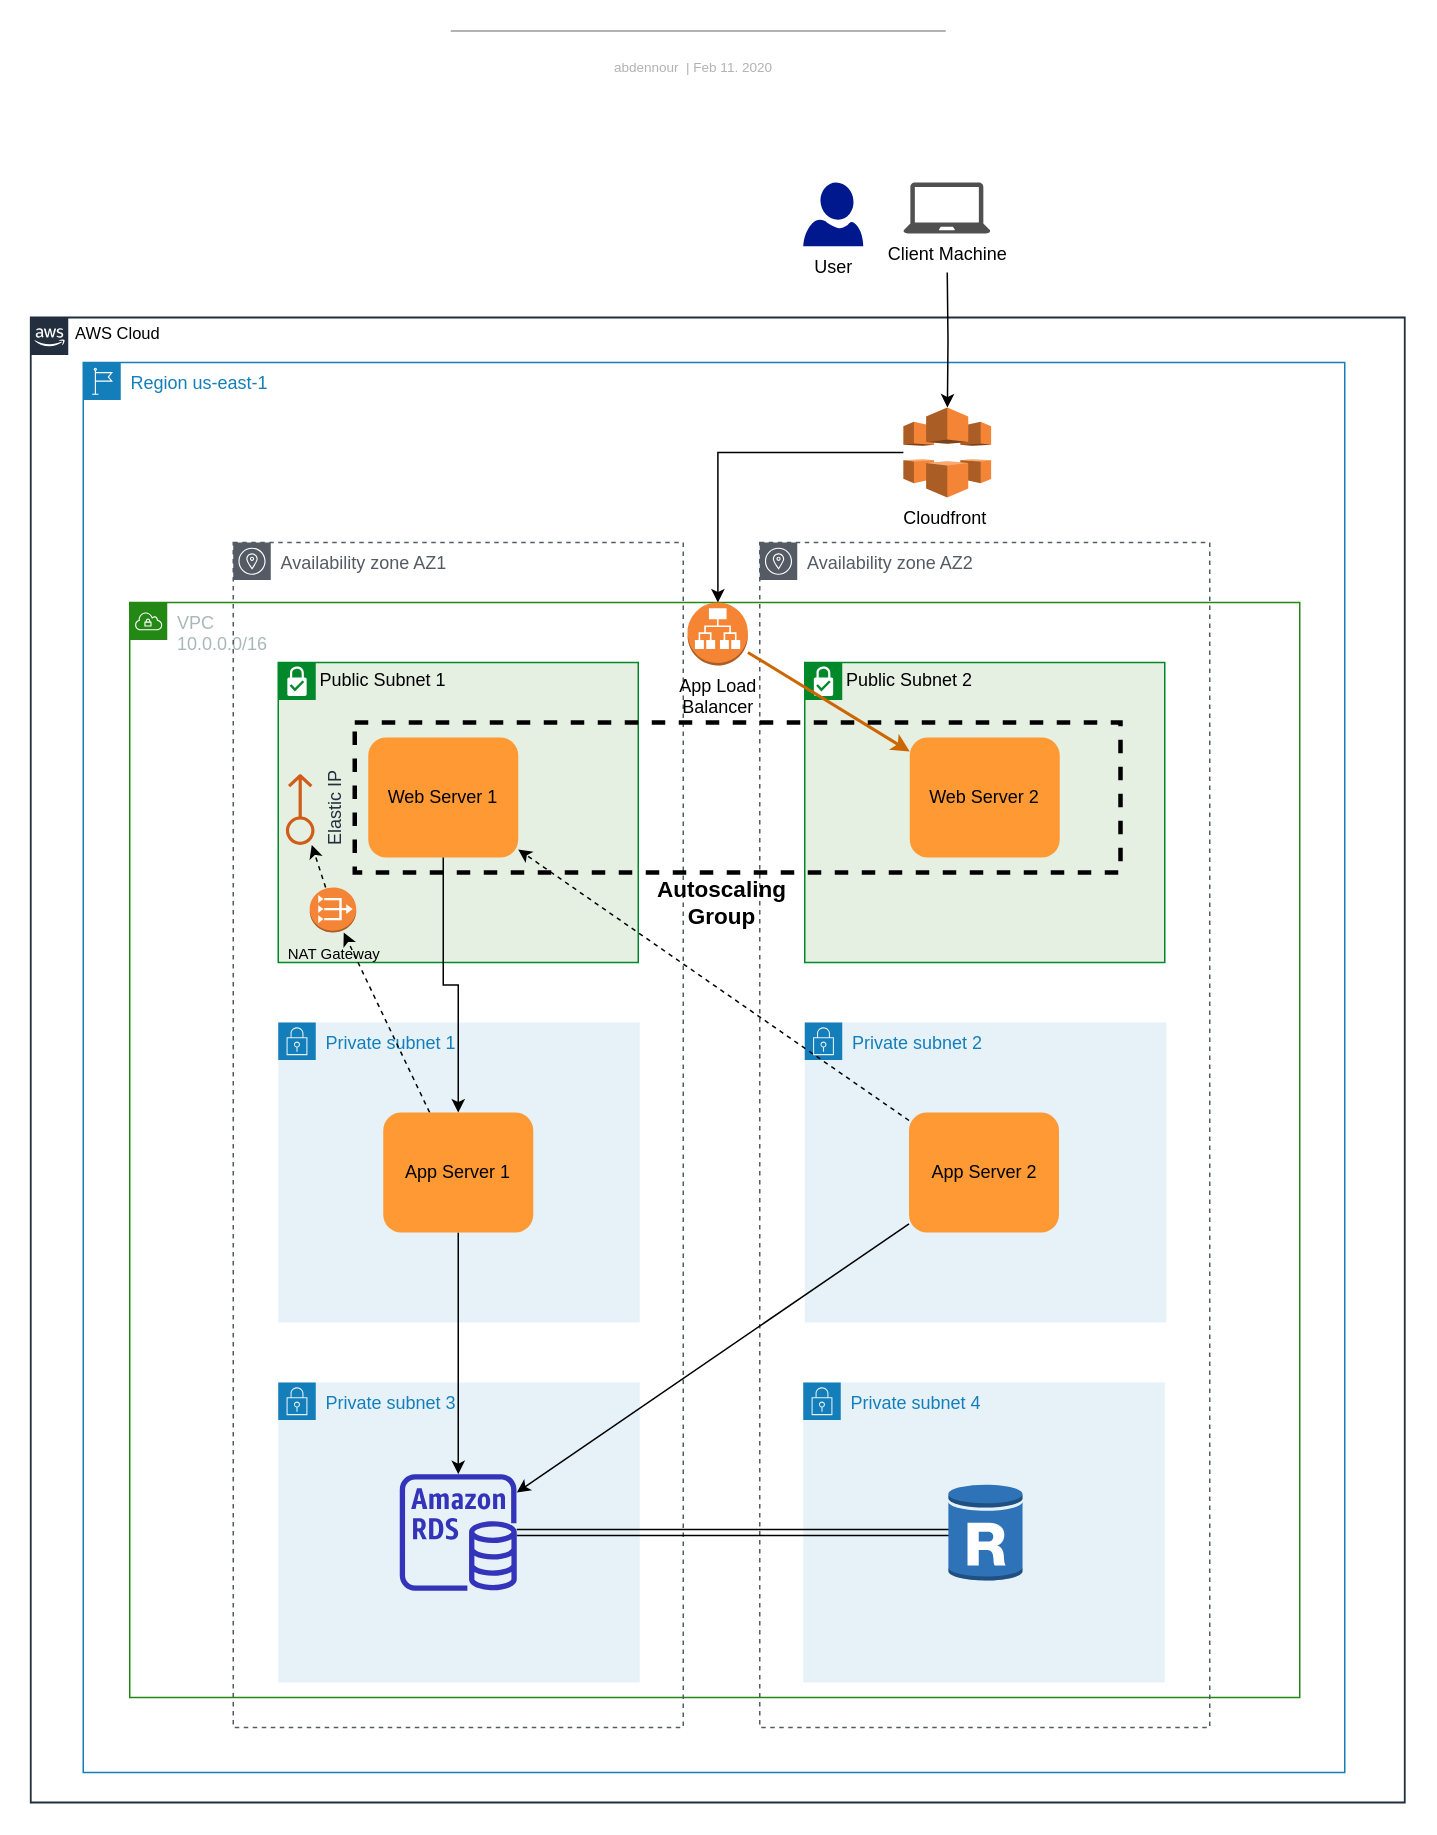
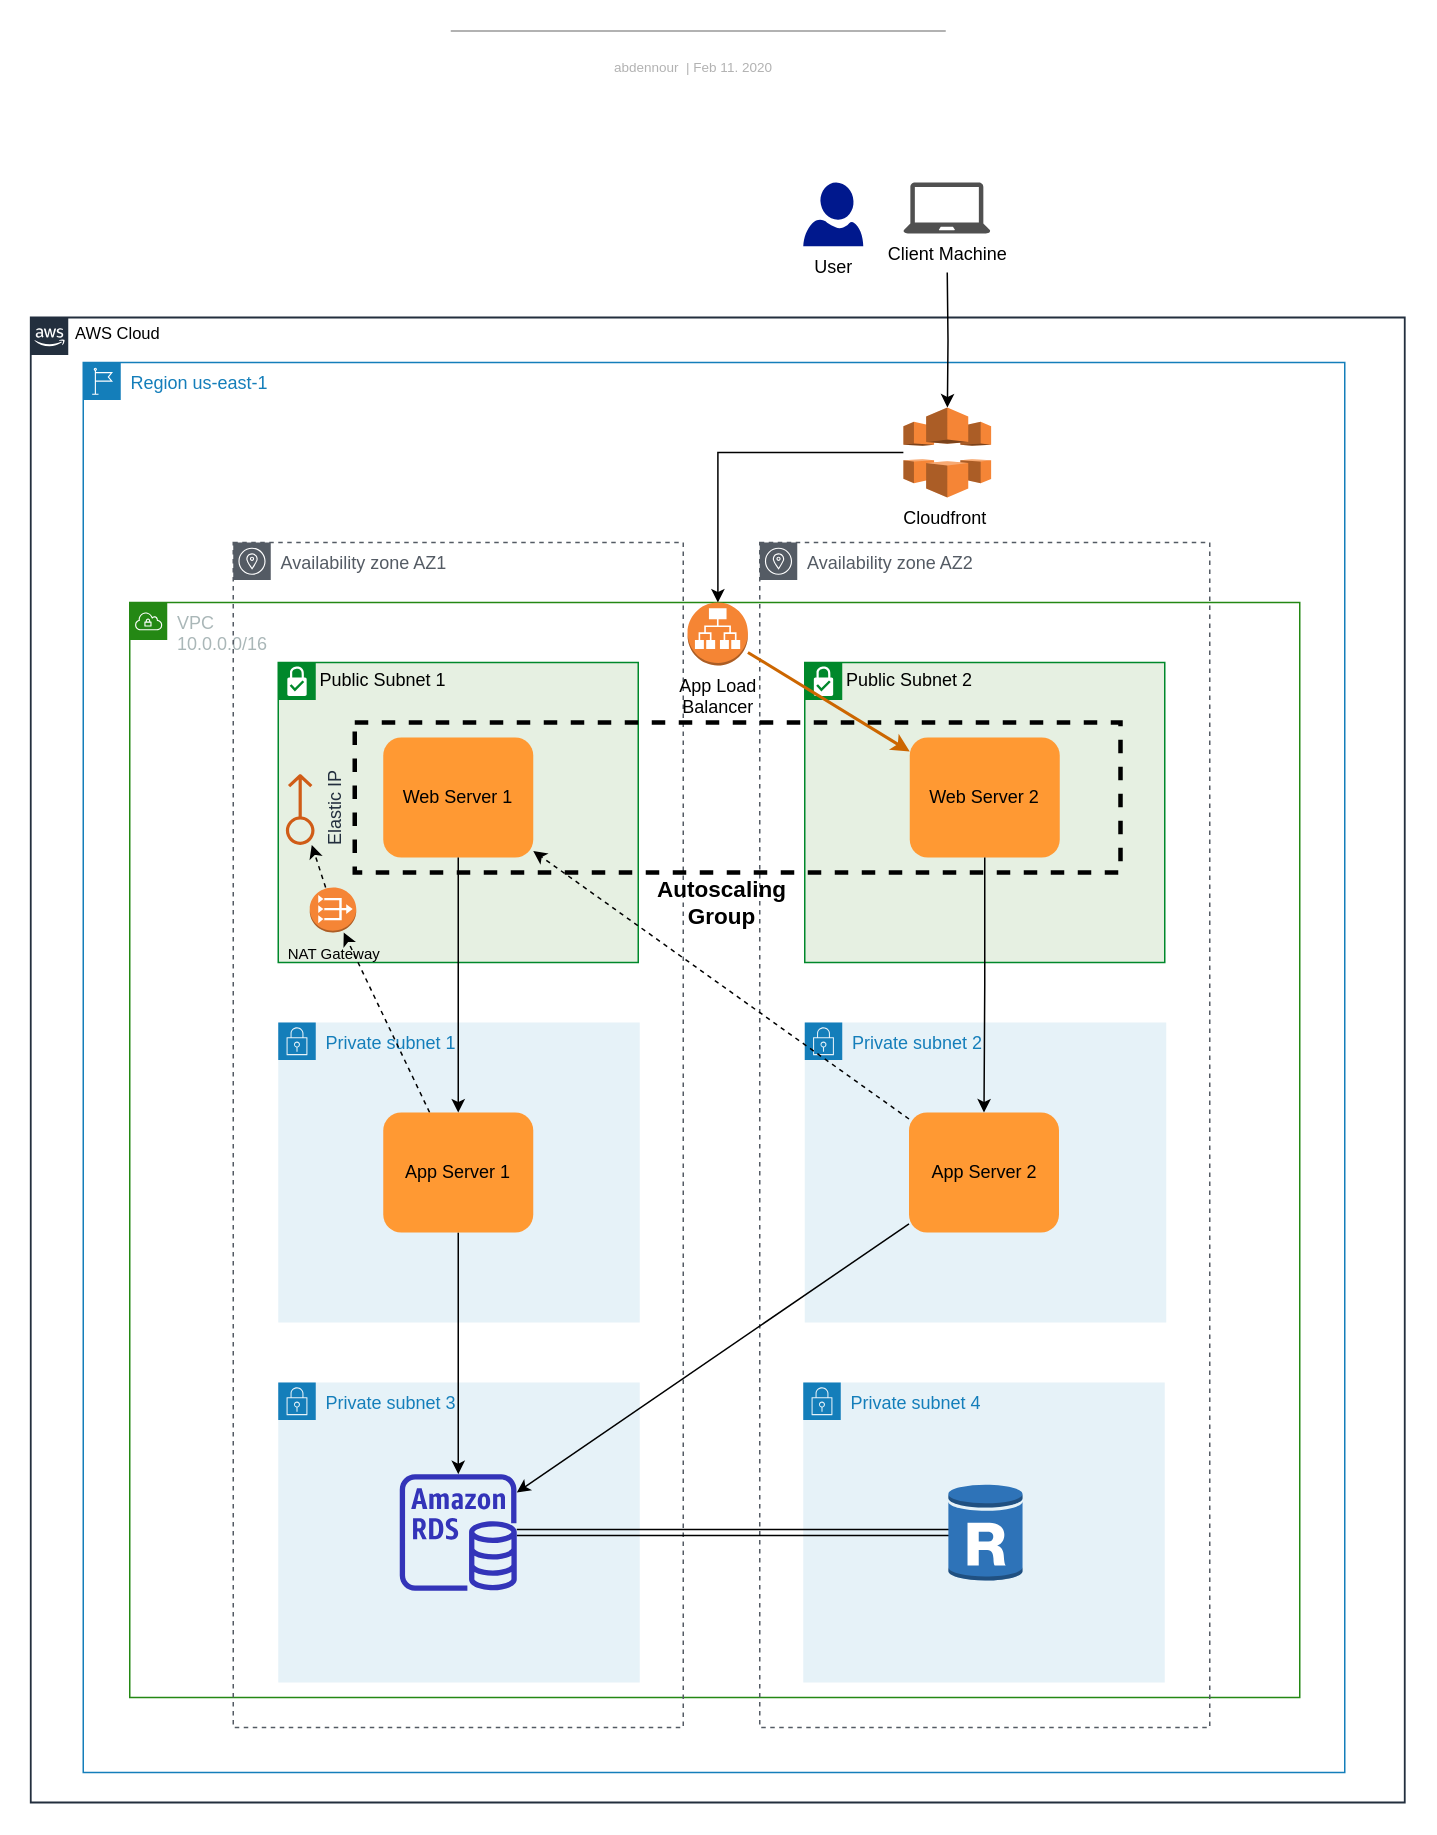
  <mxCell id="0" />
  <mxCell id="1" parent="0" />
  <mxCell id="2" value="AWS Cloud" style="html=1;whiteSpace=wrap;shape=mxgraph.aws4.group;grIcon=mxgraph.aws4.group_aws_cloud_alt;verticalAlign=top;align=left;spacingLeft=30;fillColor=none;fillOpacity=100;fontSize=11;spacing=0;strokeColor=#232f3e;strokeOpacity=100;strokeWidth=1.2;" vertex="1" parent="1"><mxGeometry x="20" y="211" width="916" height="990" as="geometry" /></mxCell>
  <mxCell id="3" value="Region us-east-1" style="points=[[0,0],[0.25,0],[0.5,0],[0.75,0],[1,0],[1,0.25],[1,0.5],[1,0.75],[1,1],[0.75,1],[0.5,1],[0.25,1],[0,1],[0,0.75],[0,0.5],[0,0.25]];outlineConnect=0;gradientColor=none;html=1;whiteSpace=wrap;fontSize=12;fontStyle=0;shape=mxgraph.aws4.group;grIcon=mxgraph.aws4.group_region;strokeColor=#147EBA;fillColor=none;verticalAlign=top;align=left;spacingLeft=30;fontColor=#147EBA;dashed=0;" vertex="1" parent="1"><mxGeometry x="55" y="241" width="841" height="940" as="geometry" /></mxCell>
  <mxCell id="4" value="" style="html=1;jettySize=18;fontSize=11;strokeColor=#b2b2b2;strokeOpacity=100;strokeWidth=1.2;rounded=1;arcSize=16;startArrow=none;endArrow=none;" edge="1" parent="1"><mxGeometry width="100" height="100" relative="1" as="geometry"><mxPoint x="300" y="20" as="sourcePoint" /><mxPoint x="630" y="20" as="targetPoint" /></mxGeometry></mxCell>
  <mxCell id="5" value="abdennour&amp;nbsp; | Feb 11. 2020" style="html=1;whiteSpace=wrap;;fontSize=9;fontColor=#b2b2b2;align=center;spacingLeft=5.628;spacingRight=9.38;spacingTop=2.68;spacing=4;strokeOpacity=0;fillOpacity=0;rounded=1;absoluteArcSize=1;arcSize=9.6;fillColor=#ffffff;strokeWidth=1.2;" vertex="1" parent="1"><mxGeometry x="303" y="21" width="322" height="45" as="geometry" /></mxCell>
  <mxCell id="6" style="edgeStyle=orthogonalEdgeStyle;rounded=0;orthogonalLoop=1;jettySize=auto;html=1;" edge="1" parent="1" target="22"><mxGeometry relative="1" as="geometry"><mxPoint x="631" y="181" as="sourcePoint" /></mxGeometry></mxCell>
  <mxCell id="7" value="VPC&lt;br&gt;10.0.0.0/16" style="points=[[0,0],[0.25,0],[0.5,0],[0.75,0],[1,0],[1,0.25],[1,0.5],[1,0.75],[1,1],[0.75,1],[0.5,1],[0.25,1],[0,1],[0,0.75],[0,0.5],[0,0.25]];outlineConnect=0;gradientColor=none;html=1;whiteSpace=wrap;fontSize=12;fontStyle=0;shape=mxgraph.aws4.group;grIcon=mxgraph.aws4.group_vpc;strokeColor=#248814;fillColor=none;verticalAlign=top;align=left;spacingLeft=30;fontColor=#AAB7B8;dashed=0;" vertex="1" parent="1"><mxGeometry x="86" y="401" width="780" height="730" as="geometry" /></mxCell>
  <mxCell id="8" value="Availability zone AZ1" style="outlineConnect=0;gradientColor=none;html=1;whiteSpace=wrap;fontSize=12;fontStyle=0;shape=mxgraph.aws4.group;grIcon=mxgraph.aws4.group_availability_zone;strokeColor=#545B64;fillColor=none;verticalAlign=top;align=left;spacingLeft=30;fontColor=#545B64;dashed=1;" vertex="1" parent="1"><mxGeometry x="155" y="361" width="300" height="790" as="geometry" /></mxCell>
  <mxCell id="9" value="Availability zone AZ2" style="outlineConnect=0;gradientColor=none;html=1;whiteSpace=wrap;fontSize=12;fontStyle=0;shape=mxgraph.aws4.group;grIcon=mxgraph.aws4.group_availability_zone;strokeColor=#545B64;fillColor=none;verticalAlign=top;align=left;spacingLeft=30;fontColor=#545B64;dashed=1;" vertex="1" parent="1"><mxGeometry x="506" y="361" width="300" height="790" as="geometry" /></mxCell>
  <mxCell id="10" value="Public Subnet 1" style="shape=mxgraph.ibm.box;prType=subnet;fontStyle=0;verticalAlign=top;align=left;spacingLeft=32;spacingTop=4;fillColor=#E6F0E2;rounded=0;whiteSpace=wrap;html=1;strokeColor=#00882B;strokeWidth=1;dashed=0;container=1;spacing=-4;collapsible=0;" vertex="1" parent="1"><mxGeometry x="185" y="441" width="240" height="200" as="geometry" /></mxCell>
- <mxCell id="11" value="Web Server 1" style="rounded=1;whiteSpace=wrap;html=1;fillColor=#FF9933;strokeColor=none;" vertex="1" parent="10"><mxGeometry x="60" y="50" width="100" height="80" as="geometry" /></mxCell>
+ <mxCell id="11" value="Web Server 1" style="rounded=1;whiteSpace=wrap;html=1;fillColor=#FF9933;strokeColor=none;" vertex="1" parent="10"><mxGeometry x="70" y="50" width="100" height="80" as="geometry" /></mxCell>
  <mxCell id="12" style="edgeStyle=none;rounded=0;orthogonalLoop=1;jettySize=auto;html=1;dashed=1;" edge="1" parent="10" source="13" target="14"><mxGeometry relative="1" as="geometry" /></mxCell>
  <mxCell id="13" value="&lt;font style=&quot;font-size: 10px&quot;&gt;NAT Gateway&lt;/font&gt;" style="outlineConnect=0;dashed=0;verticalLabelPosition=bottom;verticalAlign=top;align=center;html=1;shape=mxgraph.aws3.vpc_nat_gateway;fillColor=#F58536;gradientColor=none;" vertex="1" parent="10"><mxGeometry x="21" y="150" width="31" height="30" as="geometry" /></mxCell>
  <mxCell id="14" value="Elastic IP" style="outlineConnect=0;fontColor=#232F3E;gradientColor=none;fillColor=#D05C17;strokeColor=none;dashed=0;verticalLabelPosition=bottom;verticalAlign=top;align=center;html=1;fontSize=12;fontStyle=0;aspect=fixed;pointerEvents=1;shape=mxgraph.aws4.elastic_ip_address;rotation=-90;direction=east;flipV=1;flipH=0;" vertex="1" parent="10"><mxGeometry x="-9.0" y="88" width="47.27" height="20" as="geometry" /></mxCell>
  <mxCell id="15" value="Private subnet 1" style="points=[[0,0],[0.25,0],[0.5,0],[0.75,0],[1,0],[1,0.25],[1,0.5],[1,0.75],[1,1],[0.75,1],[0.5,1],[0.25,1],[0,1],[0,0.75],[0,0.5],[0,0.25]];outlineConnect=0;gradientColor=none;html=1;whiteSpace=wrap;fontSize=12;fontStyle=0;shape=mxgraph.aws4.group;grIcon=mxgraph.aws4.group_security_group;grStroke=0;strokeColor=#147EBA;fillColor=#E6F2F8;verticalAlign=top;align=left;spacingLeft=30;fontColor=#147EBA;dashed=0;" vertex="1" parent="1"><mxGeometry x="185" y="681" width="241" height="200" as="geometry" /></mxCell>
  <mxCell id="16" value="Public Subnet 2" style="shape=mxgraph.ibm.box;prType=subnet;fontStyle=0;verticalAlign=top;align=left;spacingLeft=32;spacingTop=4;fillColor=#E6F0E2;rounded=0;whiteSpace=wrap;html=1;strokeColor=#00882B;strokeWidth=1;dashed=0;container=1;spacing=-4;collapsible=0;" vertex="1" parent="1"><mxGeometry x="536" y="441" width="240" height="200" as="geometry" /></mxCell>
  <mxCell id="17" value="Web Server 2" style="rounded=1;whiteSpace=wrap;html=1;fillColor=#FF9933;strokeColor=none;" vertex="1" parent="16"><mxGeometry x="70" y="50" width="100" height="80" as="geometry" /></mxCell>
  <mxCell id="18" value="Private subnet 2" style="points=[[0,0],[0.25,0],[0.5,0],[0.75,0],[1,0],[1,0.25],[1,0.5],[1,0.75],[1,1],[0.75,1],[0.5,1],[0.25,1],[0,1],[0,0.75],[0,0.5],[0,0.25]];outlineConnect=0;gradientColor=none;html=1;whiteSpace=wrap;fontSize=12;fontStyle=0;shape=mxgraph.aws4.group;grIcon=mxgraph.aws4.group_security_group;grStroke=0;strokeColor=#147EBA;fillColor=#E6F2F8;verticalAlign=top;align=left;spacingLeft=30;fontColor=#147EBA;dashed=0;" vertex="1" parent="1"><mxGeometry x="536" y="681" width="241" height="200" as="geometry" /></mxCell>
  <mxCell id="19" value="Private subnet 3" style="points=[[0,0],[0.25,0],[0.5,0],[0.75,0],[1,0],[1,0.25],[1,0.5],[1,0.75],[1,1],[0.75,1],[0.5,1],[0.25,1],[0,1],[0,0.75],[0,0.5],[0,0.25]];outlineConnect=0;gradientColor=none;html=1;whiteSpace=wrap;fontSize=12;fontStyle=0;shape=mxgraph.aws4.group;grIcon=mxgraph.aws4.group_security_group;grStroke=0;strokeColor=#147EBA;fillColor=#E6F2F8;verticalAlign=top;align=left;spacingLeft=30;fontColor=#147EBA;dashed=0;" vertex="1" parent="1"><mxGeometry x="185" y="921" width="241" height="200" as="geometry" /></mxCell>
  <mxCell id="20" value="Private subnet 4" style="points=[[0,0],[0.25,0],[0.5,0],[0.75,0],[1,0],[1,0.25],[1,0.5],[1,0.75],[1,1],[0.75,1],[0.5,1],[0.25,1],[0,1],[0,0.75],[0,0.5],[0,0.25]];outlineConnect=0;gradientColor=none;html=1;whiteSpace=wrap;fontSize=12;fontStyle=0;shape=mxgraph.aws4.group;grIcon=mxgraph.aws4.group_security_group;grStroke=0;strokeColor=#147EBA;fillColor=#E6F2F8;verticalAlign=top;align=left;spacingLeft=30;fontColor=#147EBA;dashed=0;" vertex="1" parent="1"><mxGeometry x="535" y="921" width="241" height="200" as="geometry" /></mxCell>
  <mxCell id="21" style="edgeStyle=orthogonalEdgeStyle;rounded=0;orthogonalLoop=1;jettySize=auto;html=1;" edge="1" parent="1" source="22" target="24"><mxGeometry relative="1" as="geometry" /></mxCell>
  <mxCell id="22" value="Cloudfront&amp;nbsp;" style="outlineConnect=0;dashed=0;verticalLabelPosition=bottom;verticalAlign=top;align=center;html=1;shape=mxgraph.aws3.cloudfront;fillColor=#F58536;gradientColor=none;" vertex="1" parent="1"><mxGeometry x="601.75" y="271" width="58.5" height="60" as="geometry" /></mxCell>
  <mxCell id="23" style="rounded=0;orthogonalLoop=1;jettySize=auto;html=1;strokeWidth=2;strokeColor=#CC6600;" edge="1" parent="1" source="24" target="17"><mxGeometry relative="1" as="geometry" /></mxCell>
  <mxCell id="24" value="App Load&lt;br&gt;Balancer" style="outlineConnect=0;dashed=0;verticalLabelPosition=bottom;verticalAlign=top;align=center;html=1;shape=mxgraph.aws3.application_load_balancer;fillColor=#F58534;gradientColor=none;" vertex="1" parent="1"><mxGeometry x="457.87" y="401" width="40.25" height="42" as="geometry" /></mxCell>
  <mxCell id="25" style="edgeStyle=orthogonalEdgeStyle;rounded=0;orthogonalLoop=1;jettySize=auto;html=1;" edge="1" parent="1" source="27" target="34"><mxGeometry relative="1" as="geometry" /></mxCell>
  <mxCell id="26" style="edgeStyle=none;rounded=0;orthogonalLoop=1;jettySize=auto;html=1;dashed=1;" edge="1" parent="1" source="27" target="13"><mxGeometry relative="1" as="geometry"><Array as="points" /></mxGeometry></mxCell>
  <mxCell id="27" value="App Server 1" style="rounded=1;whiteSpace=wrap;html=1;fillColor=#FF9933;strokeColor=none;" vertex="1" parent="1"><mxGeometry x="255" y="741" width="100" height="80" as="geometry" /></mxCell>
  <mxCell id="28" style="edgeStyle=orthogonalEdgeStyle;rounded=0;orthogonalLoop=1;jettySize=auto;html=1;" edge="1" parent="1" source="11" target="27"><mxGeometry relative="1" as="geometry" /></mxCell>
  <mxCell id="29" style="rounded=0;orthogonalLoop=1;jettySize=auto;html=1;" edge="1" parent="1" source="31" target="34"><mxGeometry relative="1" as="geometry" /></mxCell>
  <mxCell id="30" style="edgeStyle=none;rounded=0;orthogonalLoop=1;jettySize=auto;html=1;dashed=1;" edge="1" parent="1" source="31" target="11"><mxGeometry relative="1" as="geometry" /></mxCell>
  <mxCell id="31" value="App Server 2" style="rounded=1;whiteSpace=wrap;html=1;fillColor=#FF9933;strokeColor=none;" vertex="1" parent="1"><mxGeometry x="605.5" y="741" width="100" height="80" as="geometry" /></mxCell>
+ <mxCell id="32" style="edgeStyle=orthogonalEdgeStyle;rounded=0;orthogonalLoop=1;jettySize=auto;html=1;" edge="1" parent="1" source="17" target="31"><mxGeometry relative="1" as="geometry" /></mxCell>
  <mxCell id="33" style="edgeStyle=orthogonalEdgeStyle;rounded=0;orthogonalLoop=1;jettySize=auto;html=1;entryX=0.268;entryY=0.591;entryDx=0;entryDy=0;entryPerimeter=0;shape=link;" edge="1" parent="1" source="34" target="35"><mxGeometry relative="1" as="geometry"><Array as="points"><mxPoint x="645" y="1021" /></Array></mxGeometry></mxCell>
  <mxCell id="34" value="" style="outlineConnect=0;fontColor=#232F3E;gradientColor=none;fillColor=#3334B9;strokeColor=none;dashed=0;verticalLabelPosition=bottom;verticalAlign=top;align=center;html=1;fontSize=12;fontStyle=0;aspect=fixed;pointerEvents=1;shape=mxgraph.aws4.rds_instance;" vertex="1" parent="1"><mxGeometry x="266" y="982" width="78" height="78" as="geometry" /></mxCell>
  <mxCell id="35" value="" style="outlineConnect=0;dashed=0;verticalLabelPosition=bottom;verticalAlign=top;align=center;html=1;shape=mxgraph.aws3.rds_db_instance_read_replica;fillColor=#2E73B8;gradientColor=none;" vertex="1" parent="1"><mxGeometry x="631.75" y="988" width="49.5" height="66" as="geometry" /></mxCell>
  <mxCell id="36" value="Client Machine" style="pointerEvents=1;shadow=0;dashed=0;html=1;strokeColor=none;fillColor=#505050;labelPosition=center;verticalLabelPosition=bottom;verticalAlign=top;outlineConnect=0;align=center;shape=mxgraph.office.devices.laptop;" vertex="1" parent="1"><mxGeometry x="601.75" y="121" width="58" height="34" as="geometry" /></mxCell>
  <mxCell id="37" value="User" style="pointerEvents=1;shadow=0;dashed=0;html=1;strokeColor=none;labelPosition=center;verticalLabelPosition=bottom;verticalAlign=top;align=center;fillColor=#00188D;shape=mxgraph.azure.user;direction=east;aspect=fixed;" vertex="1" parent="1"><mxGeometry x="535" y="121" width="40" height="42.55" as="geometry" /></mxCell>
  <mxCell id="38" value="" style="rounded=0;whiteSpace=wrap;html=1;fillColor=none;dashed=1;strokeWidth=3;" vertex="1" parent="1"><mxGeometry x="236" y="481" width="510.5" height="100" as="geometry" /></mxCell>
  <mxCell id="39" value="&lt;font style=&quot;font-size: 15px&quot;&gt;&lt;b&gt;Autoscaling Group&lt;/b&gt;&lt;/font&gt;" style="text;html=1;strokeColor=none;fillColor=none;align=center;verticalAlign=middle;whiteSpace=wrap;rounded=0;dashed=1;" vertex="1" parent="1"><mxGeometry x="461" y="591" width="40" height="20" as="geometry" /></mxCell>
